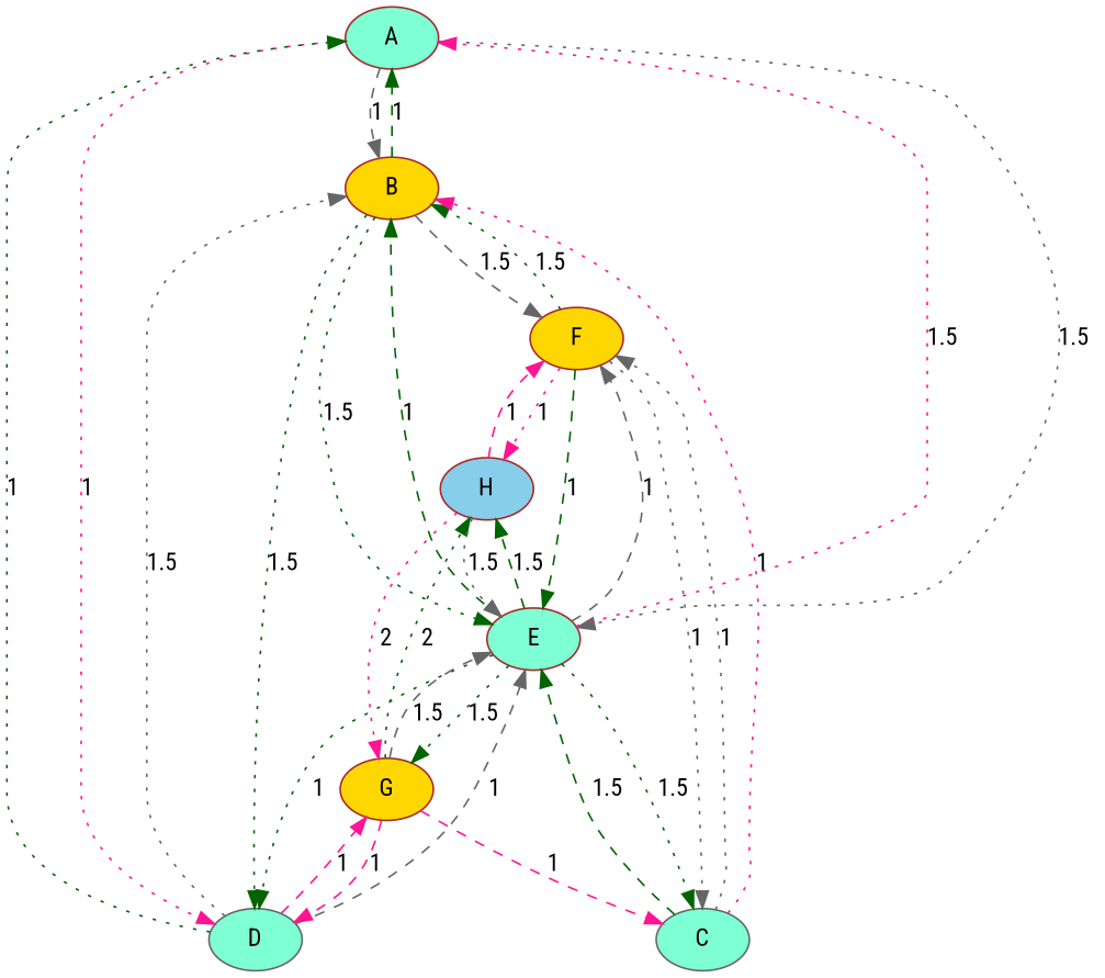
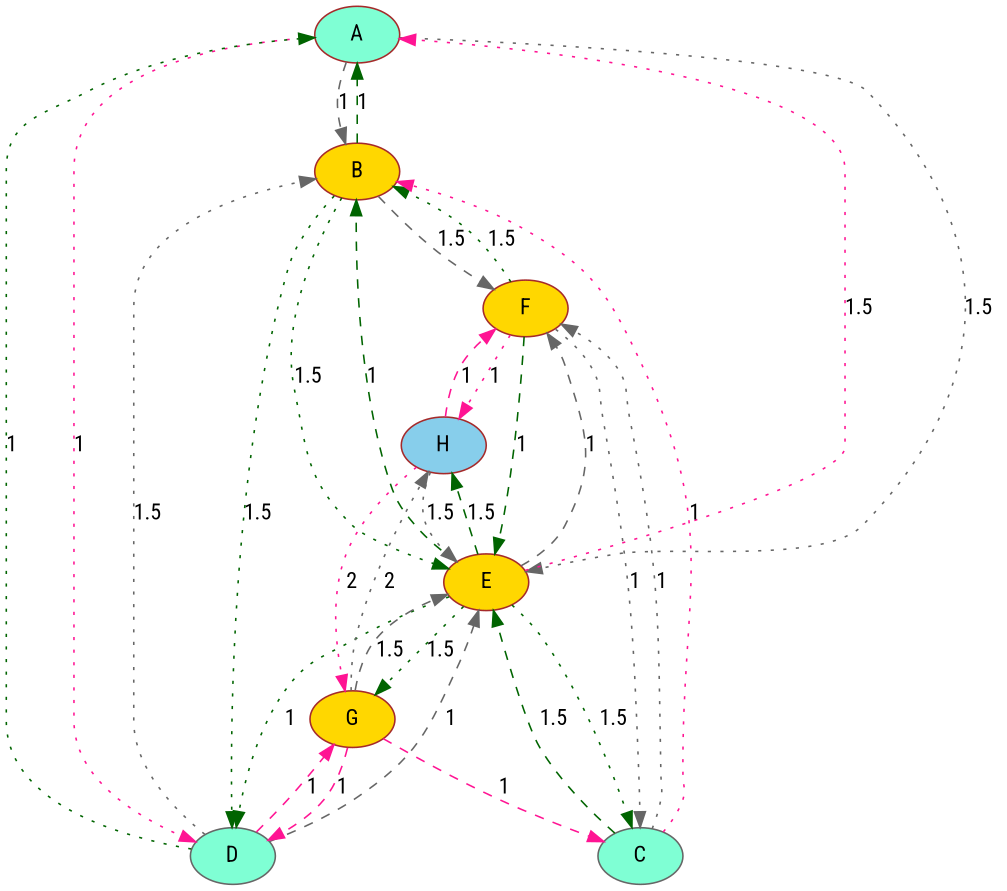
  digraph {
    fontname="Roboto Condensed"
    node [color=brown fillcolor=gold fontname="Roboto Condensed" style=filled]
    edge [color=darkgreen fontname="Roboto Condensed" style=dotted]
    A [fillcolor=aquamarine]
    B
    D [color=gray40 fillcolor=aquamarine]
-   E [fillcolor=aquamarine]
+   E
    F
    G
    C [color=gray40 fillcolor=aquamarine]
    H [fillcolor=skyblue]
    A -> B [color=gray40 label=1 style=dashed]
    A -> D [color=deeppink label=1]
    A -> E [color=gray40 label=1.5]
    B -> A [label=1 style=dashed]
    B -> D [label=1.5]
    B -> E [label=1.5]
    B -> F [color=gray40 label=1.5 style=dashed]
    D -> A [label=1]
    D -> B [color=gray40 label=1.5]
    D -> E [color=gray40 label=1 style=dashed]
    D -> G [color=deeppink label=1 style=dashed]
    E -> A [color=deeppink label=1.5]
    E -> B [label=1 style=dashed]
    E -> D [label=1]
    E -> F [color=gray40 label=1 style=dashed]
    E -> G [label=1.5]
    E -> C [label=1.5]
    E -> H [label=1.5 style=dashed]
    F -> B [label=1.5]
    F -> E [label=1 style=dashed]
    F -> C [color=gray40 label=1]
    F -> H [color=deeppink label=1]
    G -> D [color=deeppink label=1 style=dashed]
    G -> E [color=gray40 label=1.5 style=dashed]
    G -> C [color=deeppink label=1 style=dashed]
-   G -> H [label=2]
+   G -> H [color=gray40 label=2]
    C -> B [color=deeppink label=1]
    C -> E [label=1.5 style=dashed]
    C -> F [color=gray40 label=1]
    H -> E [color=gray40 label=1.5]
    H -> F [color=deeppink label=1 style=dashed]
    H -> G [color=deeppink label=2]
  }
